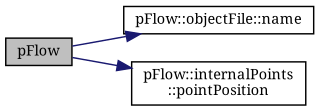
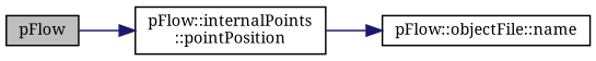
  digraph {
    fontname="Noto Serif"
    rankdir=LR
    node [color=black fillcolor=white fontname="Noto Serif" fontsize=10 shape=record style=filled]
    edge [color=midnightblue fontname="Noto Serif" fontsize=10 labelfontname=Helvetica labelfontsize=10 style=solid]
    n1 [fillcolor=grey75 fontcolor=black height=0.2 label=pFlow width=0.4]
    n2 [height=0.2 label="pFlow::objectFile::name" width=0.4]
    n3 [height=0.2 label="pFlow::internalPoints\l::pointPosition" width=0.4]
-   n1 -> n2
+   n3 -> n2
    n1 -> n3
  }
